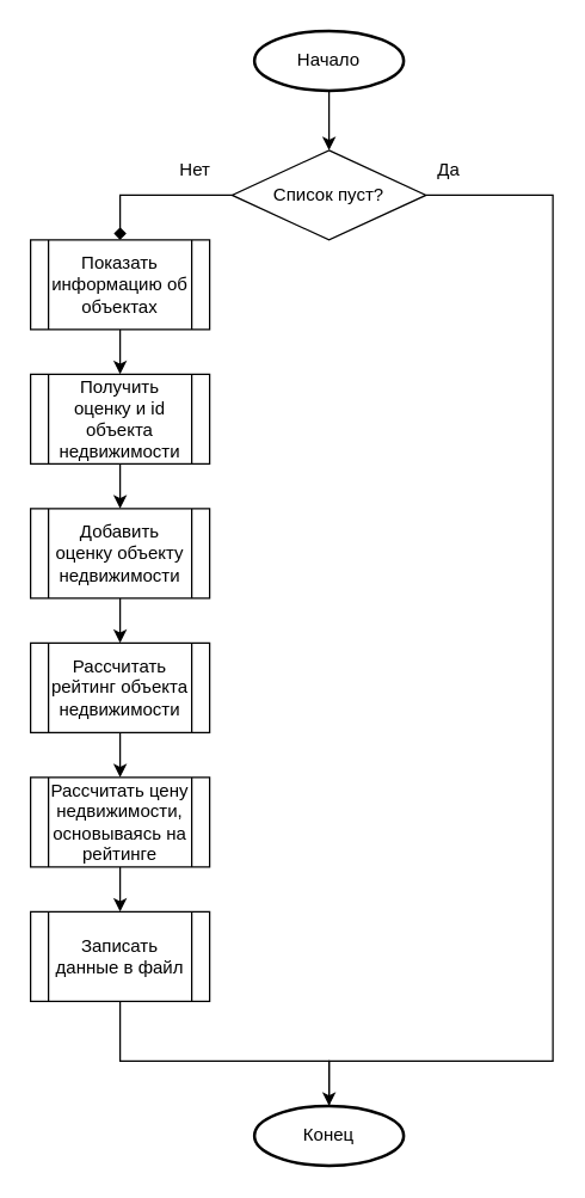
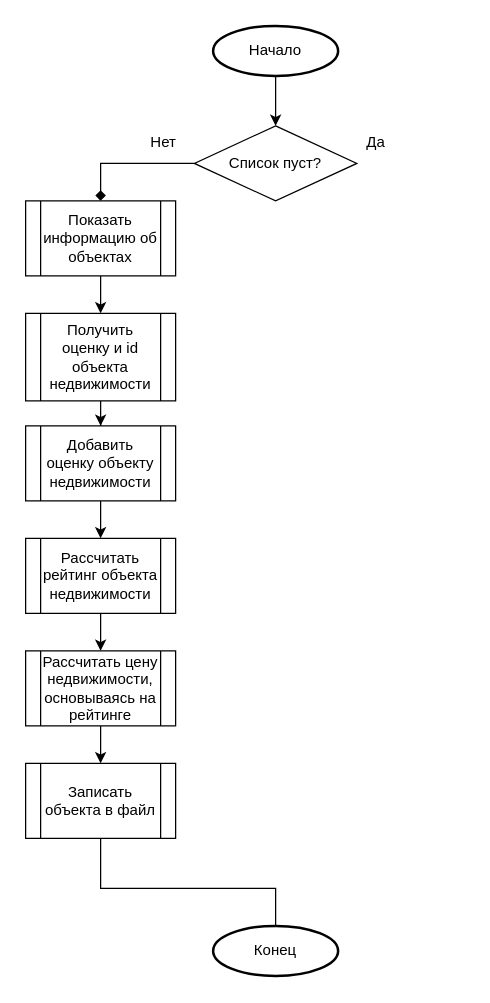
  <mxCell id="0" />
  <mxCell id="1" parent="0" />
  <mxCell id="2" style="edgeStyle=orthogonalEdgeStyle;rounded=0;orthogonalLoop=1;jettySize=auto;html=1;" edge="1" parent="1" source="3"><mxGeometry relative="1" as="geometry"><mxPoint x="220" y="100" as="targetPoint" /></mxGeometry></mxCell>
  <mxCell id="3" value="Начало" style="strokeWidth=2;html=1;shape=mxgraph.flowchart.start_1;whiteSpace=wrap;" vertex="1" parent="1"><mxGeometry x="170" y="20" width="100" height="40" as="geometry" /></mxCell>
  <mxCell id="4" style="edgeStyle=orthogonalEdgeStyle;rounded=0;orthogonalLoop=1;jettySize=auto;html=1;" edge="1" parent="1" source="5" target="15"><mxGeometry relative="1" as="geometry" /></mxCell>
  <mxCell id="5" value="Добавить оценку объекту недвижимости" style="shape=process;whiteSpace=wrap;html=1;backgroundOutline=1;" vertex="1" parent="1"><mxGeometry x="20" y="340" width="120" height="60" as="geometry" /></mxCell>
  <mxCell id="6" style="edgeStyle=orthogonalEdgeStyle;rounded=0;orthogonalLoop=1;jettySize=auto;html=1;entryX=0.5;entryY=0;entryDx=0;entryDy=0;" edge="1" parent="1" source="13" target="5"><mxGeometry relative="1" as="geometry"><Array as="points" /></mxGeometry></mxCell>
  <mxCell id="7" value="Список пуст?" style="rhombus;whiteSpace=wrap;html=1;" vertex="1" parent="1"><mxGeometry x="155" y="100" width="130" height="60" as="geometry" /></mxCell>
  <mxCell id="8" value="Нет" style="text;html=1;align=center;verticalAlign=middle;resizable=0;points=[];autosize=1;strokeColor=none;fillColor=none;" vertex="1" parent="1"><mxGeometry x="110" y="98" width="40" height="30" as="geometry" /></mxCell>
  <mxCell id="9" value="Да" style="text;html=1;align=center;verticalAlign=middle;resizable=0;points=[];autosize=1;strokeColor=none;fillColor=none;" vertex="1" parent="1"><mxGeometry x="280" y="98" width="40" height="30" as="geometry" /></mxCell>
  <mxCell id="10" value="" style="edgeStyle=orthogonalEdgeStyle;rounded=0;orthogonalLoop=1;jettySize=auto;html=1;entryX=0.5;entryY=0;entryDx=0;entryDy=0;endArrow=diamond;" edge="1" parent="1" source="7" target="11"><mxGeometry relative="1" as="geometry"><mxPoint x="155" y="130" as="sourcePoint" /><mxPoint x="80" y="470" as="targetPoint" /><Array as="points"><mxPoint x="80" y="130" /></Array></mxGeometry></mxCell>
  <mxCell id="11" value="Показать информацию об объектах" style="shape=process;whiteSpace=wrap;html=1;backgroundOutline=1;" vertex="1" parent="1"><mxGeometry x="20" y="160" width="120" height="60" as="geometry" /></mxCell>
  <mxCell id="12" value="" style="edgeStyle=orthogonalEdgeStyle;rounded=0;orthogonalLoop=1;jettySize=auto;html=1;entryX=0.5;entryY=0;entryDx=0;entryDy=0;" edge="1" parent="1" source="11" target="13"><mxGeometry relative="1" as="geometry"><mxPoint x="80" y="220" as="sourcePoint" /><mxPoint x="80" y="470" as="targetPoint" /><Array as="points" /></mxGeometry></mxCell>
- <mxCell id="13" value="Получить оценку и id объекта недвижимости" style="shape=process;whiteSpace=wrap;html=1;backgroundOutline=1;" vertex="1" parent="1"><mxGeometry x="20" y="250" width="120" height="60" as="geometry" /></mxCell>
+ <mxCell id="13" value="Получить оценку и id объекта недвижимости" style="shape=process;whiteSpace=wrap;html=1;backgroundOutline=1;" vertex="1" parent="1"><mxGeometry x="20" y="250" width="120" height="70" as="geometry" /></mxCell>
  <mxCell id="14" style="edgeStyle=orthogonalEdgeStyle;rounded=0;orthogonalLoop=1;jettySize=auto;html=1;" edge="1" parent="1" source="15" target="17"><mxGeometry relative="1" as="geometry" /></mxCell>
  <mxCell id="15" value="Рассчитать рейтинг объекта недвижимости" style="shape=process;whiteSpace=wrap;html=1;backgroundOutline=1;" vertex="1" parent="1"><mxGeometry x="20" y="430" width="120" height="60" as="geometry" /></mxCell>
  <mxCell id="16" style="edgeStyle=orthogonalEdgeStyle;rounded=0;orthogonalLoop=1;jettySize=auto;html=1;" edge="1" parent="1" source="17" target="19"><mxGeometry relative="1" as="geometry" /></mxCell>
  <mxCell id="17" value="Рассчитать цену недвижимости, основываясь на рейтинге" style="shape=process;whiteSpace=wrap;html=1;backgroundOutline=1;" vertex="1" parent="1"><mxGeometry x="20" y="520" width="120" height="60" as="geometry" /></mxCell>
  <mxCell id="18" style="edgeStyle=orthogonalEdgeStyle;rounded=0;orthogonalLoop=1;jettySize=auto;html=1;endArrow=none;" edge="1" parent="1" source="19" target="20"><mxGeometry relative="1" as="geometry"><Array as="points"><mxPoint x="80" y="710" /><mxPoint x="220" y="710" /></Array></mxGeometry></mxCell>
- <mxCell id="19" value="Записать данные в файл" style="shape=process;whiteSpace=wrap;html=1;backgroundOutline=1;" vertex="1" parent="1"><mxGeometry x="20" y="610" width="120" height="60" as="geometry" /></mxCell>
+ <mxCell id="19" value="Записать объекта в файл" style="shape=process;whiteSpace=wrap;html=1;backgroundOutline=1;" vertex="1" parent="1"><mxGeometry x="20" y="610" width="120" height="60" as="geometry" /></mxCell>
  <mxCell id="20" value="Конец" style="strokeWidth=2;html=1;shape=mxgraph.flowchart.start_1;whiteSpace=wrap;" vertex="1" parent="1"><mxGeometry x="170" y="740" width="100" height="40" as="geometry" /></mxCell>
- <mxCell id="21" style="edgeStyle=orthogonalEdgeStyle;rounded=0;orthogonalLoop=1;jettySize=auto;html=1;entryX=0.5;entryY=0;entryDx=0;entryDy=0;entryPerimeter=0;" edge="1" parent="1" source="7" target="20"><mxGeometry relative="1" as="geometry"><Array as="points"><mxPoint x="370" y="130" /><mxPoint x="370" y="710" /><mxPoint x="220" y="710" /></Array></mxGeometry></mxCell>
